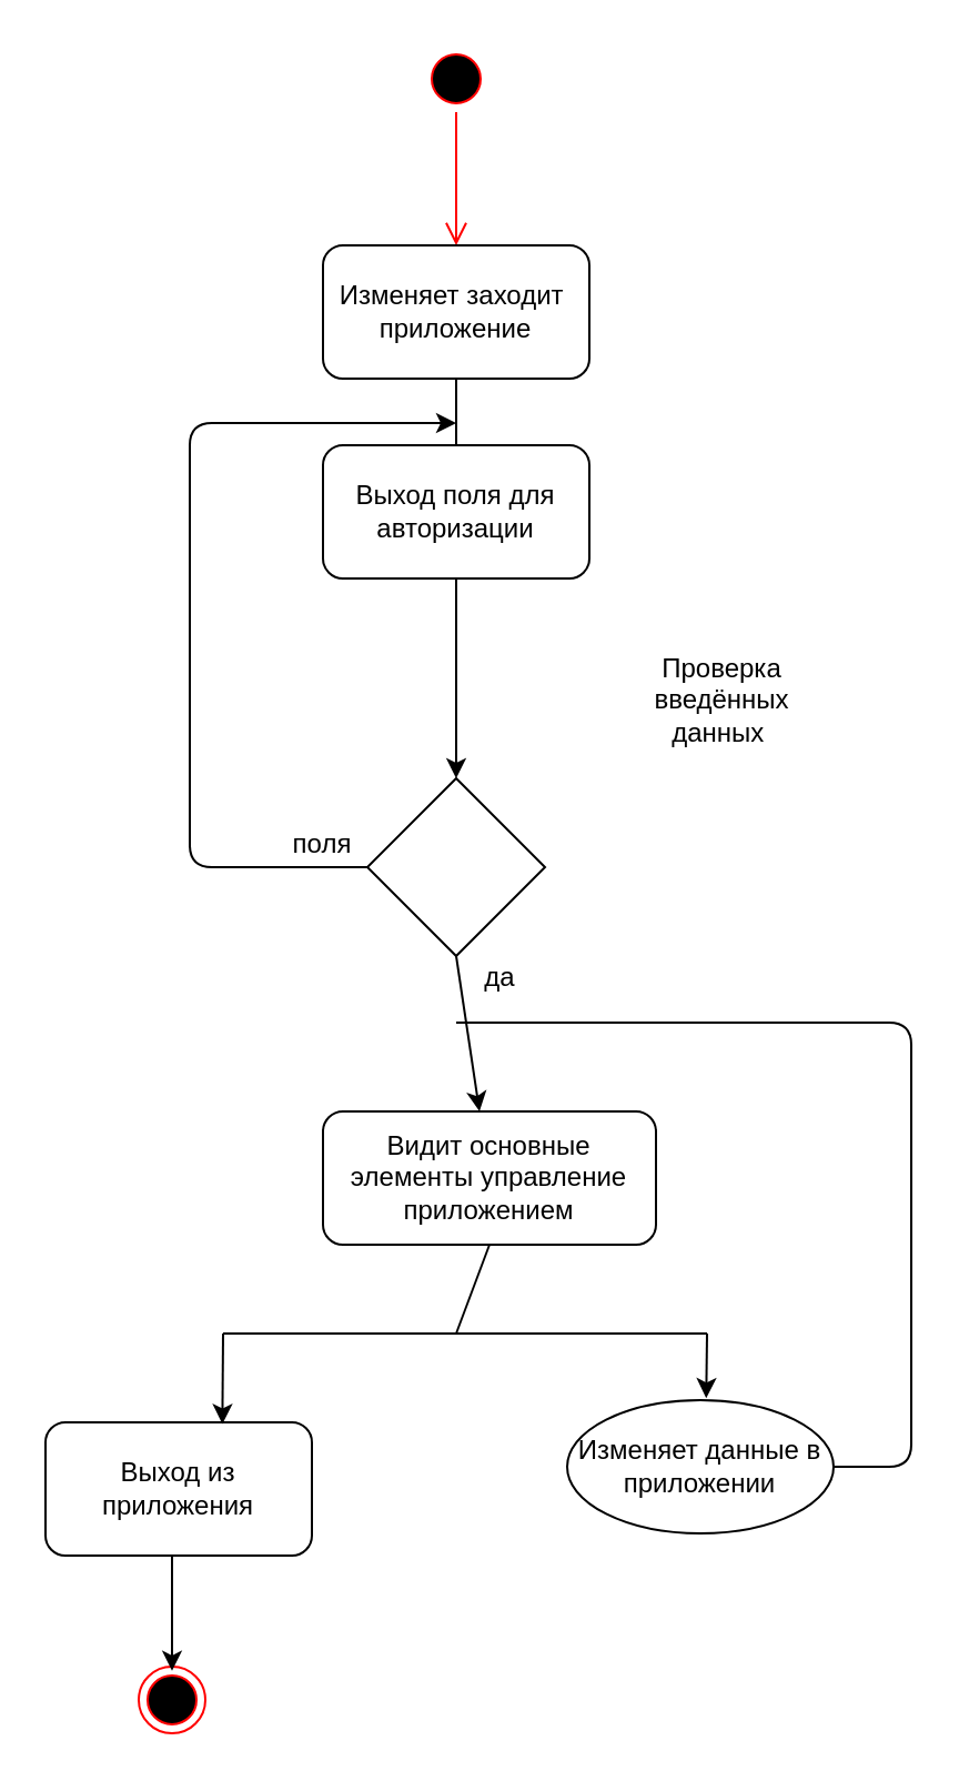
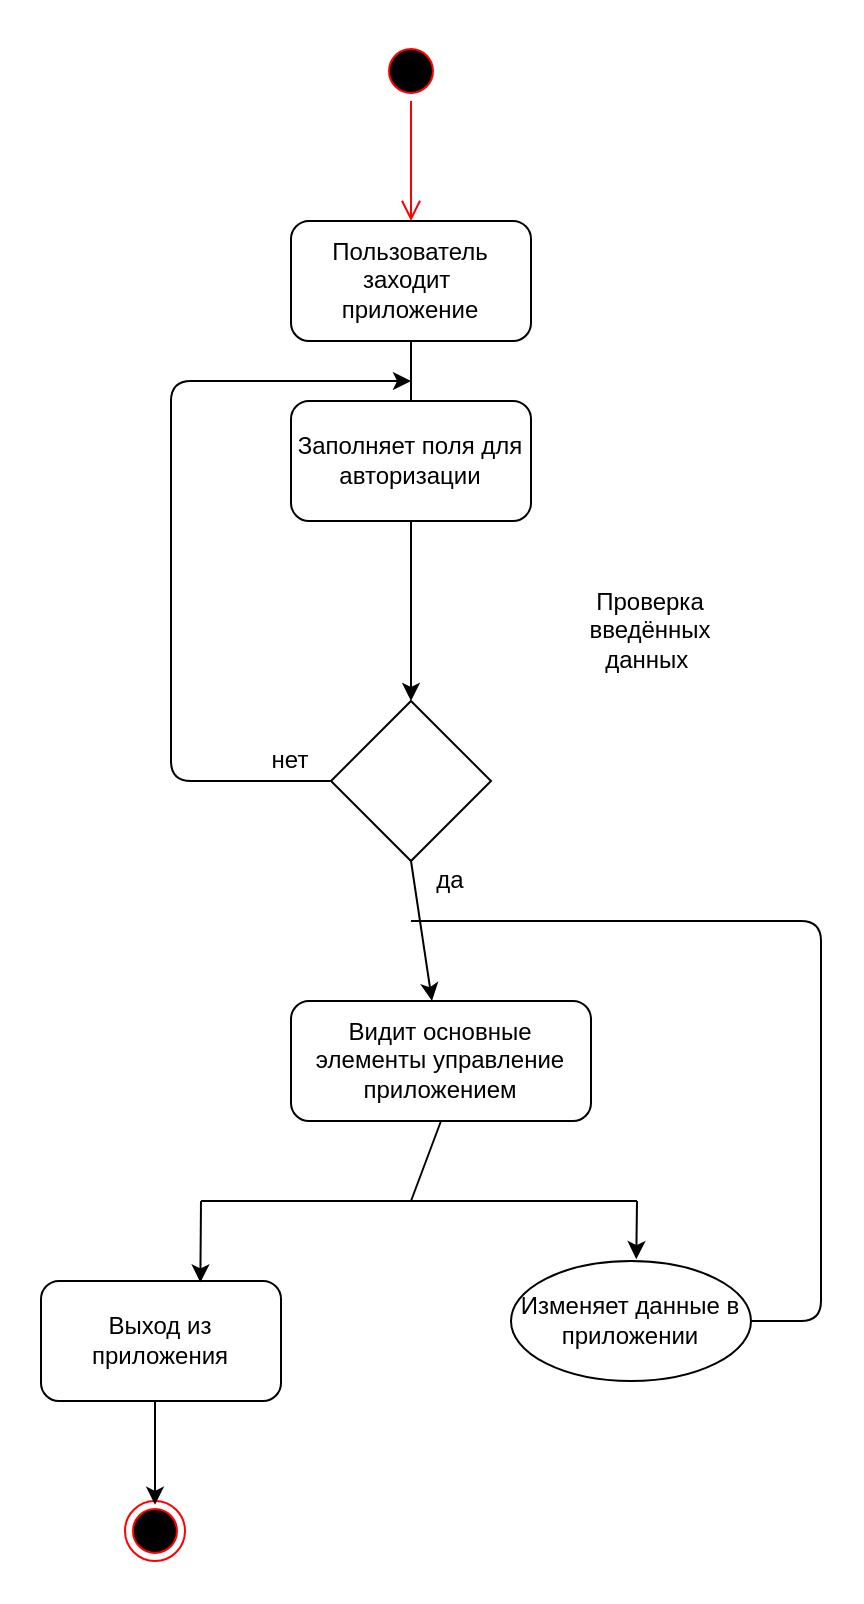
  <mxCell id="0" />
  <mxCell id="1" parent="0" />
  <mxCell id="2" value="" style="ellipse;html=1;shape=startState;fillColor=#000000;strokeColor=#ff0000;" vertex="1" parent="1"><mxGeometry x="190" y="20" width="30" height="30" as="geometry" /></mxCell>
  <mxCell id="3" value="" style="edgeStyle=orthogonalEdgeStyle;html=1;verticalAlign=bottom;endArrow=open;endSize=8;strokeColor=#ff0000;" edge="1" source="2" parent="1"><mxGeometry relative="1" as="geometry"><mxPoint x="205" y="110" as="targetPoint" /></mxGeometry></mxCell>
  <mxCell id="4" style="edgeStyle=orthogonalEdgeStyle;rounded=0;orthogonalLoop=1;jettySize=auto;html=1;" edge="1" parent="1" source="5" target="6"><mxGeometry relative="1" as="geometry" /></mxCell>
- <mxCell id="5" value="Изменяет заходит&amp;nbsp; приложение" style="rounded=1;whiteSpace=wrap;html=1;" vertex="1" parent="1"><mxGeometry x="145" y="110" width="120" height="60" as="geometry" /></mxCell>
+ <mxCell id="5" value="Пользователь заходит&amp;nbsp; приложение" style="rounded=1;whiteSpace=wrap;html=1;" vertex="1" parent="1"><mxGeometry x="145" y="110" width="120" height="60" as="geometry" /></mxCell>
  <mxCell id="6" value="" style="rhombus;whiteSpace=wrap;html=1;" vertex="1" parent="1"><mxGeometry x="165" y="350" width="80" height="80" as="geometry" /></mxCell>
  <mxCell id="7" value="Проверка введённых данных&amp;nbsp;" style="text;html=1;strokeColor=none;fillColor=none;align=center;verticalAlign=middle;whiteSpace=wrap;rounded=0;" vertex="1" parent="1"><mxGeometry x="305" y="305" width="40" height="20" as="geometry" /></mxCell>
  <mxCell id="8" value="" style="edgeStyle=segmentEdgeStyle;endArrow=classic;html=1;exitX=0;exitY=0.5;exitDx=0;exitDy=0;" edge="1" parent="1" source="6"><mxGeometry width="50" height="50" relative="1" as="geometry"><mxPoint x="160" y="390" as="sourcePoint" /><mxPoint x="205" y="190" as="targetPoint" /><Array as="points"><mxPoint x="85" y="390" /><mxPoint x="85" y="190" /></Array></mxGeometry></mxCell>
- <mxCell id="9" value="Выход поля для авторизации" style="rounded=1;whiteSpace=wrap;html=1;" vertex="1" parent="1"><mxGeometry x="145" y="200" width="120" height="60" as="geometry" /></mxCell>
- <mxCell id="10" value="поля" style="text;html=1;strokeColor=none;fillColor=none;align=center;verticalAlign=middle;whiteSpace=wrap;rounded=0;" vertex="1" parent="1"><mxGeometry x="125" y="370" width="40" height="20" as="geometry" /></mxCell>
+ <mxCell id="9" value="Заполняет поля для авторизации" style="rounded=1;whiteSpace=wrap;html=1;" vertex="1" parent="1"><mxGeometry x="145" y="200" width="120" height="60" as="geometry" /></mxCell>
+ <mxCell id="10" value="нет" style="text;html=1;strokeColor=none;fillColor=none;align=center;verticalAlign=middle;whiteSpace=wrap;rounded=0;" vertex="1" parent="1"><mxGeometry x="125" y="370" width="40" height="20" as="geometry" /></mxCell>
  <mxCell id="11" value="Видит основные элементы управление приложением" style="rounded=1;whiteSpace=wrap;html=1;" vertex="1" parent="1"><mxGeometry x="145" y="500" width="150" height="60" as="geometry" /></mxCell>
  <mxCell id="12" value="" style="endArrow=classic;html=1;exitX=0.5;exitY=1;exitDx=0;exitDy=0;" edge="1" parent="1" source="6" target="11"><mxGeometry width="50" height="50" relative="1" as="geometry"><mxPoint x="210" y="410" as="sourcePoint" /><mxPoint x="260" y="360" as="targetPoint" /></mxGeometry></mxCell>
  <mxCell id="13" value="да" style="text;html=1;strokeColor=none;fillColor=none;align=center;verticalAlign=middle;whiteSpace=wrap;rounded=0;" vertex="1" parent="1"><mxGeometry x="205" y="430" width="40" height="20" as="geometry" /></mxCell>
  <mxCell id="14" value="Изменяет данные в приложении" style="ellipse;whiteSpace=wrap;html=1;" vertex="1" parent="1"><mxGeometry x="255" y="630" width="120" height="60" as="geometry" /></mxCell>
  <mxCell id="15" value="" style="ellipse;html=1;shape=endState;fillColor=#000000;strokeColor=#ff0000;" vertex="1" parent="1"><mxGeometry x="62" y="750" width="30" height="30" as="geometry" /></mxCell>
  <mxCell id="16" value="Выход из приложения" style="rounded=1;whiteSpace=wrap;html=1;" vertex="1" parent="1"><mxGeometry x="20" y="640" width="120" height="60" as="geometry" /></mxCell>
  <mxCell id="17" value="" style="endArrow=none;html=1;entryX=0.5;entryY=1;entryDx=0;entryDy=0;" edge="1" parent="1" target="11"><mxGeometry width="50" height="50" relative="1" as="geometry"><mxPoint x="205" y="600" as="sourcePoint" /><mxPoint x="260" y="600" as="targetPoint" /></mxGeometry></mxCell>
  <mxCell id="18" value="" style="endArrow=none;html=1;" edge="1" parent="1"><mxGeometry width="50" height="50" relative="1" as="geometry"><mxPoint x="100" y="600" as="sourcePoint" /><mxPoint x="318" y="600" as="targetPoint" /></mxGeometry></mxCell>
  <mxCell id="19" value="" style="endArrow=classic;html=1;entryX=0.522;entryY=-0.015;entryDx=0;entryDy=0;entryPerimeter=0;" edge="1" parent="1" target="14"><mxGeometry width="50" height="50" relative="1" as="geometry"><mxPoint x="318" y="600" as="sourcePoint" /><mxPoint x="290" y="580" as="targetPoint" /></mxGeometry></mxCell>
  <mxCell id="20" value="" style="endArrow=classic;html=1;entryX=0.664;entryY=0.012;entryDx=0;entryDy=0;entryPerimeter=0;" edge="1" parent="1" target="16"><mxGeometry width="50" height="50" relative="1" as="geometry"><mxPoint x="100" y="600" as="sourcePoint" /><mxPoint x="210" y="600" as="targetPoint" /></mxGeometry></mxCell>
  <mxCell id="21" value="" style="endArrow=classic;html=1;exitX=0.475;exitY=1.004;exitDx=0;exitDy=0;exitPerimeter=0;entryX=0.5;entryY=0.063;entryDx=0;entryDy=0;entryPerimeter=0;" edge="1" parent="1" source="16" target="15"><mxGeometry width="50" height="50" relative="1" as="geometry"><mxPoint x="90" y="730" as="sourcePoint" /><mxPoint x="140" y="680" as="targetPoint" /></mxGeometry></mxCell>
  <mxCell id="22" value="" style="edgeStyle=elbowEdgeStyle;elbow=horizontal;endArrow=none;html=1;exitX=1;exitY=0.5;exitDx=0;exitDy=0;endFill=0;" edge="1" parent="1" source="14"><mxGeometry width="50" height="50" relative="1" as="geometry"><mxPoint x="380" y="660" as="sourcePoint" /><mxPoint x="205" y="460" as="targetPoint" /><Array as="points"><mxPoint x="410" y="560" /></Array></mxGeometry></mxCell>
